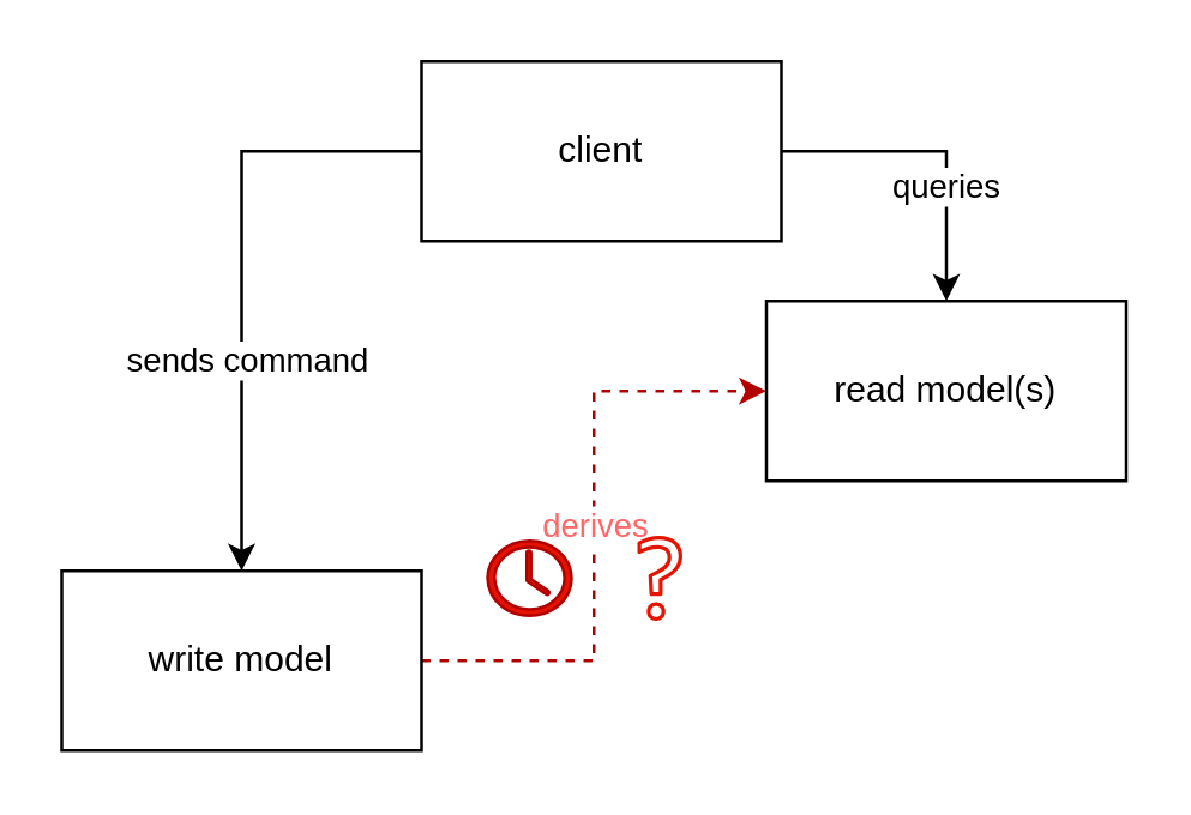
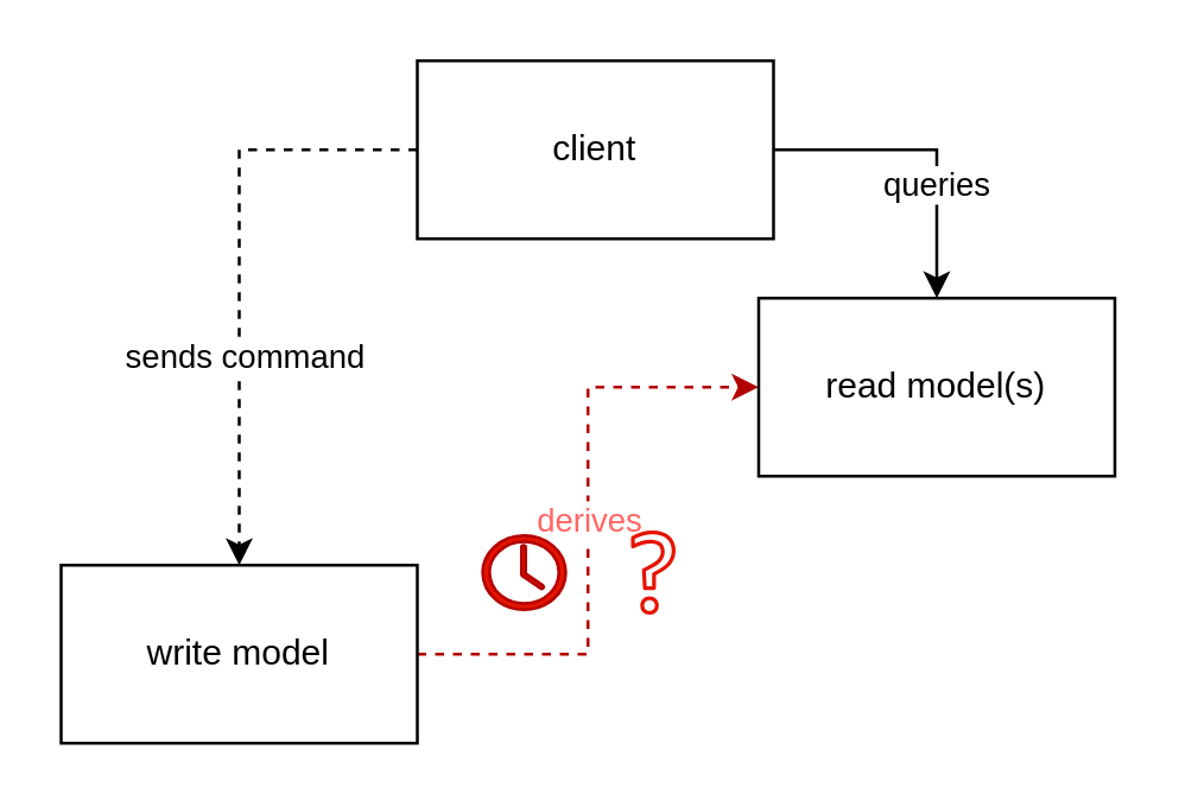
  <mxCell id="0" />
  <mxCell id="1" parent="0" />
- <mxCell id="2" value="sends command" style="edgeStyle=orthogonalEdgeStyle;rounded=0;orthogonalLoop=1;jettySize=auto;html=1;entryX=0.5;entryY=0;entryDx=0;entryDy=0;exitX=0;exitY=0.5;exitDx=0;exitDy=0;" parent="1" source="3" target="5" edge="1"><mxGeometry x="0.3" y="2" relative="1" as="geometry"><mxPoint as="offset" /></mxGeometry></mxCell>
+ <mxCell id="2" value="sends command" style="edgeStyle=orthogonalEdgeStyle;rounded=0;orthogonalLoop=1;jettySize=auto;html=1;entryX=0.5;entryY=0;entryDx=0;entryDy=0;exitX=0;exitY=0.5;exitDx=0;exitDy=0;dashed=1;" parent="1" source="3" target="5" edge="1"><mxGeometry x="0.3" y="2" relative="1" as="geometry"><mxPoint as="offset" /></mxGeometry></mxCell>
  <mxCell id="3" value="client" style="rounded=0;whiteSpace=wrap;html=1;" parent="1" vertex="1"><mxGeometry x="140" y="20" width="120" height="60" as="geometry" /></mxCell>
  <mxCell id="4" value="derives" style="edgeStyle=orthogonalEdgeStyle;rounded=0;orthogonalLoop=1;jettySize=auto;html=1;entryX=0;entryY=0.5;entryDx=0;entryDy=0;dashed=1;fillColor=#e51400;strokeColor=#B20000;fontColor=#FF6666;" parent="1" source="5" target="7" edge="1"><mxGeometry relative="1" as="geometry" /></mxCell>
  <mxCell id="5" value="write model" style="rounded=0;whiteSpace=wrap;html=1;" parent="1" vertex="1"><mxGeometry x="20" y="190" width="120" height="60" as="geometry" /></mxCell>
  <mxCell id="6" value="queries" style="edgeStyle=orthogonalEdgeStyle;rounded=0;orthogonalLoop=1;jettySize=auto;html=1;exitX=1;exitY=0.5;exitDx=0;exitDy=0;" parent="1" source="3" target="7" edge="1"><mxGeometry x="0.282" relative="1" as="geometry"><mxPoint as="offset" /></mxGeometry></mxCell>
  <mxCell id="7" value="read model(s)" style="rounded=0;whiteSpace=wrap;html=1;" parent="1" vertex="1"><mxGeometry x="255" y="100" width="120" height="60" as="geometry" /></mxCell>
  <mxCell id="8" value="" style="sketch=0;pointerEvents=1;shadow=0;dashed=0;html=1;strokeColor=#B20000;fillColor=#e51400;labelPosition=center;verticalLabelPosition=bottom;verticalAlign=top;outlineConnect=0;align=center;shape=mxgraph.office.concepts.clock;fontColor=#ffffff;" parent="1" vertex="1"><mxGeometry x="162" y="180" width="28" height="25" as="geometry" /></mxCell>
  <mxCell id="9" value="" style="sketch=0;outlineConnect=0;fillColor=#e51400;strokeColor=#B20000;dashed=0;verticalLabelPosition=bottom;verticalAlign=top;align=center;html=1;fontSize=12;fontStyle=0;aspect=fixed;pointerEvents=1;shape=mxgraph.aws4.question;fontColor=#ffffff;" parent="1" vertex="1"><mxGeometry x="212" y="178.23" width="15" height="28.54" as="geometry" /></mxCell>
